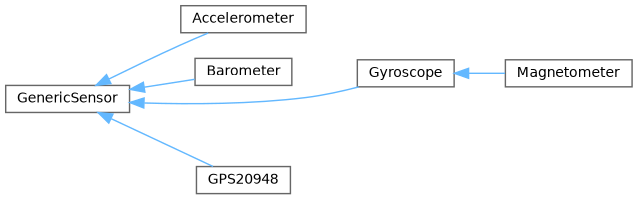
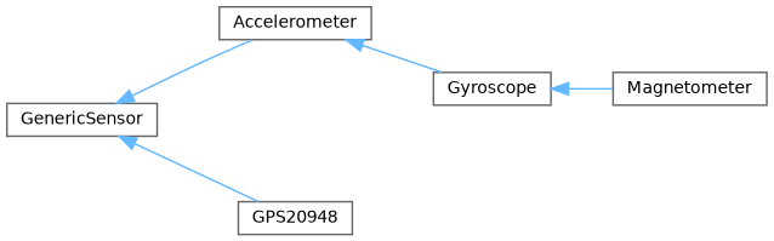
  digraph {
    fontname="DejaVu Sans"
    rankdir=LR
    node [color=grey40 fillcolor=white fontname="DejaVu Sans" fontsize=10 shape=box style=filled]
    edge [color=steelblue1 dir=back fontname="DejaVu Sans" fontsize=10 labelfontname=Helvetica labelfontsize=10 style=solid]
    n1 [height=0.2 label=GenericSensor width=0.4]
    n2 [height=0.2 label=Accelerometer width=0.4]
-   n3 [height=0.2 label=Barometer width=0.4]
    n4 [height=0.2 label=Gyroscope width=0.4]
    n5 [height=0.2 label=GPS20948 width=0.4]
    n6 [height=0.2 label=Magnetometer width=0.4]
    n1 -> n2
-   n1 -> n3
-   n1 -> n4
+   n2 -> n4
    n1 -> n5
    n4 -> n6
  }
